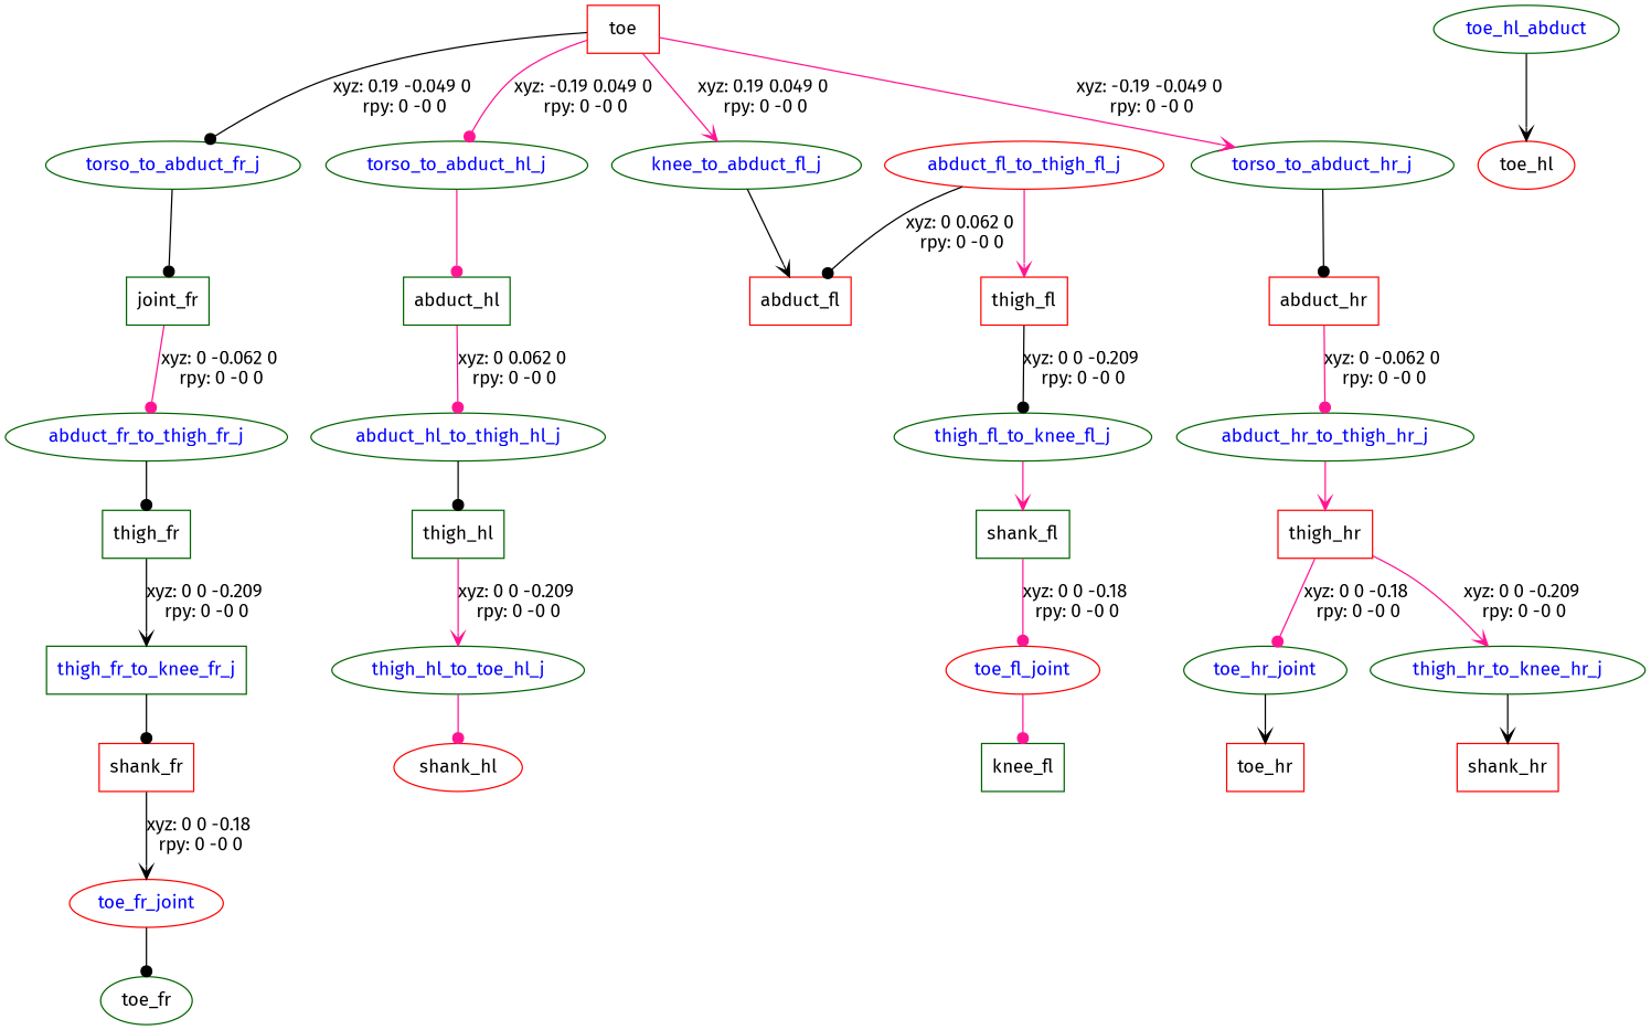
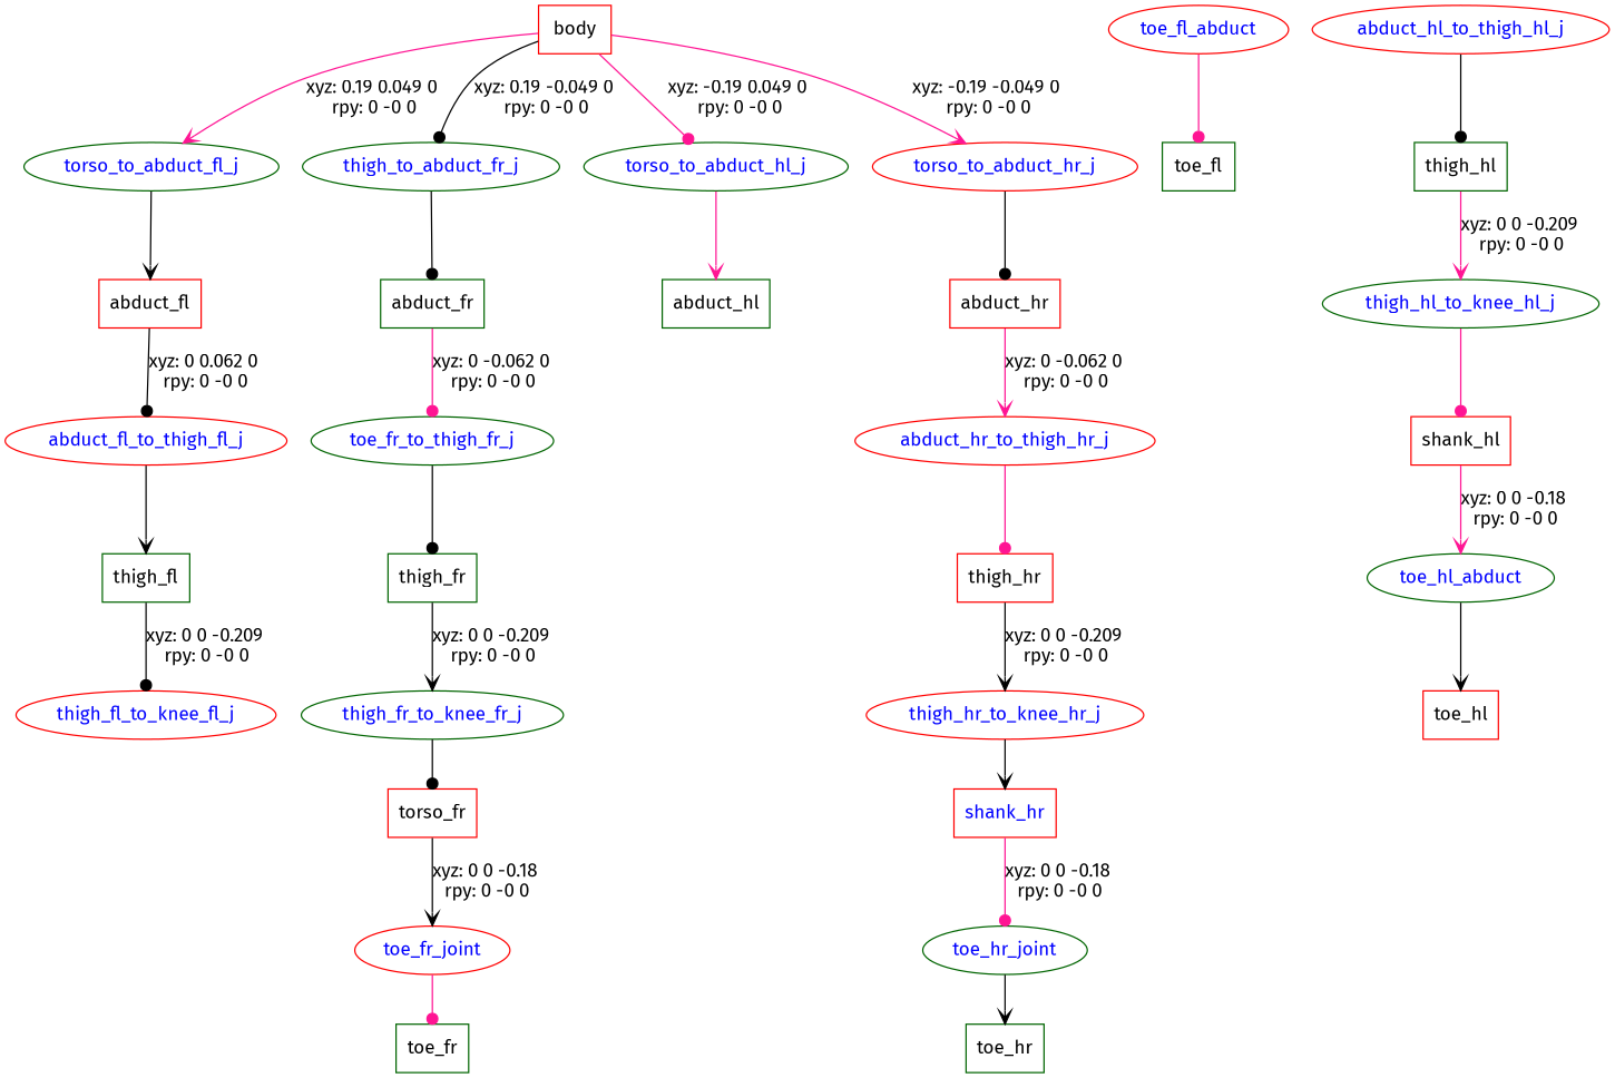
  digraph {
    fontname="Fira Sans"
    node [color=darkgreen fontname="Fira Sans" shape=box]
    edge [arrowhead=dot color=deeppink fontname="Fira Sans"]
-   n1 [color=red label=toe]
-   torso_to_abduct_fl_j [fontcolor=blue shape=ellipse label=knee_to_abduct_fl_j]
-   torso_to_abduct_fr_j [fontcolor=blue shape=ellipse]
+   n1 [color=red label=body]
+   torso_to_abduct_fl_j [fontcolor=blue shape=ellipse]
+   torso_to_abduct_fr_j [fontcolor=blue shape=ellipse label=thigh_to_abduct_fr_j]
    torso_to_abduct_hl_j [fontcolor=blue shape=ellipse]
-   torso_to_abduct_hr_j [fontcolor=blue shape=ellipse]
+   torso_to_abduct_hr_j [color=red fontcolor=blue shape=ellipse]
    n6 [color=red label=abduct_fl]
-   n7 [label=joint_fr]
+   n7 [label=abduct_fr]
    n8 [label=abduct_hl]
    n9 [color=red label=abduct_hr]
    abduct_fl_to_thigh_fl_j [color=red fontcolor=blue shape=ellipse]
-   n11 [color=red label=thigh_fl]
-   thigh_fl_to_knee_fl_j [fontcolor=blue shape=ellipse]
-   n13 [label=shank_fl]
-   toe_fl_joint [color=red fontcolor=blue shape=ellipse]
-   n15 [label=knee_fl]
-   abduct_fr_to_thigh_fr_j [fontcolor=blue shape=ellipse]
+   n11 [label=thigh_fl]
+   thigh_fl_to_knee_fl_j [color=red fontcolor=blue shape=ellipse]
+   toe_fl_joint [color=red fontcolor=blue shape=ellipse label=toe_fl_abduct]
+   n15 [label=toe_fl]
+   abduct_fr_to_thigh_fr_j [fontcolor=blue shape=ellipse label=toe_fr_to_thigh_fr_j]
    n17 [label=thigh_fr]
-   thigh_fr_to_knee_fr_j [fontcolor=blue]
-   n19 [color=red label=shank_fr]
+   thigh_fr_to_knee_fr_j [fontcolor=blue shape=ellipse]
+   n19 [color=red label=torso_fr]
    toe_fr_joint [color=red fontcolor=blue shape=ellipse]
-   n21 [label=toe_fr shape=ellipse]
-   abduct_hl_to_thigh_hl_j [fontcolor=blue shape=ellipse]
+   n21 [label=toe_fr]
+   abduct_hl_to_thigh_hl_j [color=red fontcolor=blue shape=ellipse]
    n23 [label=thigh_hl]
-   thigh_hl_to_knee_hl_j [fontcolor=blue shape=ellipse label=thigh_hl_to_toe_hl_j]
-   n25 [color=red label=shank_hl shape=ellipse]
+   thigh_hl_to_knee_hl_j [fontcolor=blue shape=ellipse]
+   n25 [color=red label=shank_hl]
    n26 [fontcolor=blue label=toe_hl_abduct shape=ellipse]
-   n27 [color=red label=toe_hl shape=ellipse]
-   abduct_hr_to_thigh_hr_j [fontcolor=blue shape=ellipse]
+   n27 [color=red label=toe_hl]
+   abduct_hr_to_thigh_hr_j [color=red fontcolor=blue shape=ellipse]
    n29 [color=red label=thigh_hr]
-   thigh_hr_to_knee_hr_j [fontcolor=blue shape=ellipse]
-   n31 [color=red label=shank_hr]
+   thigh_hr_to_knee_hr_j [color=red fontcolor=blue shape=ellipse]
+   n31 [color=red label=shank_hr fontcolor=blue]
    toe_hr_joint [fontcolor=blue shape=ellipse]
-   n33 [color=red label=toe_hr]
+   n33 [label=toe_hr]
    n1 -> torso_to_abduct_fl_j [arrowhead=vee label="xyz: 0.19 0.049 0 \nrpy: 0 -0 0"]
    n1 -> torso_to_abduct_fr_j [color=black label="xyz: 0.19 -0.049 0 \nrpy: 0 -0 0"]
    n1 -> torso_to_abduct_hl_j [label="xyz: -0.19 0.049 0 \nrpy: 0 -0 0"]
    n1 -> torso_to_abduct_hr_j [arrowhead=vee label="xyz: -0.19 -0.049 0 \nrpy: 0 -0 0"]
    torso_to_abduct_fl_j -> n6 [arrowhead=vee color=black]
    torso_to_abduct_fr_j -> n7 [color=black]
-   torso_to_abduct_hl_j -> n8
+   torso_to_abduct_hl_j -> n8 [arrowhead=vee]
    torso_to_abduct_hr_j -> n9 [color=black]
-   abduct_fl_to_thigh_fl_j -> n6 [color=black label="xyz: 0 0.062 0 \nrpy: 0 -0 0"]
+   n6 -> abduct_fl_to_thigh_fl_j [color=black label="xyz: 0 0.062 0 \nrpy: 0 -0 0"]
    n7 -> abduct_fr_to_thigh_fr_j [label="xyz: 0 -0.062 0 \nrpy: 0 -0 0"]
-   n8 -> abduct_hl_to_thigh_hl_j [label="xyz: 0 0.062 0 \nrpy: 0 -0 0"]
-   n9 -> abduct_hr_to_thigh_hr_j [label="xyz: 0 -0.062 0 \nrpy: 0 -0 0"]
-   abduct_fl_to_thigh_fl_j -> n11 [arrowhead=vee]
+   n9 -> abduct_hr_to_thigh_hr_j [arrowhead=vee label="xyz: 0 -0.062 0 \nrpy: 0 -0 0"]
+   abduct_fl_to_thigh_fl_j -> n11 [arrowhead=vee color=black]
    n11 -> thigh_fl_to_knee_fl_j [color=black label="xyz: 0 0 -0.209 \nrpy: 0 -0 0"]
-   thigh_fl_to_knee_fl_j -> n13 [arrowhead=vee]
-   n13 -> toe_fl_joint [label="xyz: 0 0 -0.18 \nrpy: 0 -0 0"]
    toe_fl_joint -> n15
    abduct_fr_to_thigh_fr_j -> n17 [color=black]
    n17 -> thigh_fr_to_knee_fr_j [arrowhead=vee color=black label="xyz: 0 0 -0.209 \nrpy: 0 -0 0"]
    thigh_fr_to_knee_fr_j -> n19 [color=black]
    n19 -> toe_fr_joint [arrowhead=vee color=black label="xyz: 0 0 -0.18 \nrpy: 0 -0 0"]
-   toe_fr_joint -> n21 [color=black]
+   toe_fr_joint -> n21
    abduct_hl_to_thigh_hl_j -> n23 [color=black]
    n23 -> thigh_hl_to_knee_hl_j [arrowhead=vee label="xyz: 0 0 -0.209 \nrpy: 0 -0 0"]
    thigh_hl_to_knee_hl_j -> n25
+   n25 -> n26 [arrowhead=vee label="xyz: 0 0 -0.18 \nrpy: 0 -0 0"]
    n26 -> n27 [arrowhead=vee color=black]
-   abduct_hr_to_thigh_hr_j -> n29 [arrowhead=vee]
-   n29 -> thigh_hr_to_knee_hr_j [arrowhead=vee label="xyz: 0 0 -0.209 \nrpy: 0 -0 0"]
+   abduct_hr_to_thigh_hr_j -> n29
+   n29 -> thigh_hr_to_knee_hr_j [arrowhead=vee color=black label="xyz: 0 0 -0.209 \nrpy: 0 -0 0"]
    thigh_hr_to_knee_hr_j -> n31 [arrowhead=vee color=black]
-   n29 -> toe_hr_joint [label="xyz: 0 0 -0.18 \nrpy: 0 -0 0"]
+   n31 -> toe_hr_joint [label="xyz: 0 0 -0.18 \nrpy: 0 -0 0"]
    toe_hr_joint -> n33 [arrowhead=vee color=black]
  }
